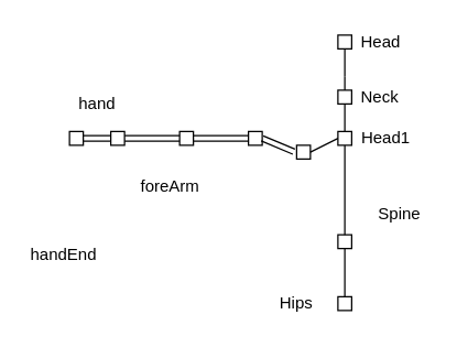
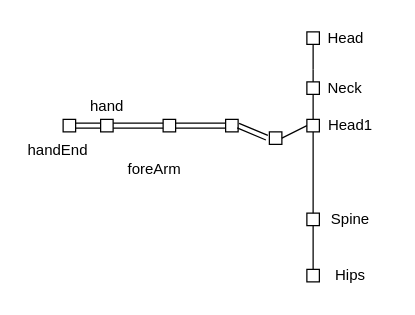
  <mxCell id="0" />
  <mxCell id="1" parent="0" />
  <mxCell id="2" value="" style="whiteSpace=wrap;html=1;aspect=fixed;" vertex="1" parent="1"><mxGeometry x="245" y="215" width="10" height="10" as="geometry" /></mxCell>
  <mxCell id="3" value="" style="whiteSpace=wrap;html=1;aspect=fixed;" vertex="1" parent="1"><mxGeometry x="245" y="170" width="10" height="10" as="geometry" /></mxCell>
  <mxCell id="4" value="" style="whiteSpace=wrap;html=1;aspect=fixed;" vertex="1" parent="1"><mxGeometry x="245" y="95" width="10" height="10" as="geometry" /></mxCell>
  <mxCell id="5" value="" style="endArrow=none;html=1;" edge="1" parent="1" source="10"><mxGeometry width="50" height="50" relative="1" as="geometry"><mxPoint x="250" y="95" as="sourcePoint" /><mxPoint x="250" y="55" as="targetPoint" /></mxGeometry></mxCell>
  <mxCell id="6" value="" style="whiteSpace=wrap;html=1;aspect=fixed;" vertex="1" parent="1"><mxGeometry x="215" y="105" width="10" height="10" as="geometry" /></mxCell>
  <mxCell id="7" value="" style="whiteSpace=wrap;html=1;aspect=fixed;" vertex="1" parent="1"><mxGeometry x="180" y="95" width="10" height="10" as="geometry" /></mxCell>
  <mxCell id="8" value="" style="endArrow=none;html=1;exitX=0.5;exitY=0;exitDx=0;exitDy=0;entryX=0.5;entryY=1;entryDx=0;entryDy=0;" edge="1" parent="1" source="3" target="4"><mxGeometry width="50" height="50" relative="1" as="geometry"><mxPoint x="249.5" y="155" as="sourcePoint" /><mxPoint x="249.5" y="115" as="targetPoint" /></mxGeometry></mxCell>
  <mxCell id="9" value="" style="endArrow=none;html=1;exitX=0.5;exitY=0;exitDx=0;exitDy=0;entryX=0.5;entryY=1;entryDx=0;entryDy=0;" edge="1" parent="1" source="2" target="3"><mxGeometry width="50" height="50" relative="1" as="geometry"><mxPoint x="260" y="185" as="sourcePoint" /><mxPoint x="259.5" y="125" as="targetPoint" /></mxGeometry></mxCell>
  <mxCell id="10" value="" style="whiteSpace=wrap;html=1;aspect=fixed;" vertex="1" parent="1"><mxGeometry x="245" y="65" width="10" height="10" as="geometry" /></mxCell>
  <mxCell id="11" value="" style="endArrow=none;html=1;" edge="1" parent="1" target="10"><mxGeometry width="50" height="50" relative="1" as="geometry"><mxPoint x="250" y="95" as="sourcePoint" /><mxPoint x="250" y="55" as="targetPoint" /></mxGeometry></mxCell>
  <mxCell id="12" value="" style="endArrow=none;html=1;" edge="1" parent="1"><mxGeometry width="50" height="50" relative="1" as="geometry"><mxPoint x="250" y="55" as="sourcePoint" /><mxPoint x="250" y="35" as="targetPoint" /></mxGeometry></mxCell>
  <mxCell id="13" value="" style="whiteSpace=wrap;html=1;aspect=fixed;" vertex="1" parent="1"><mxGeometry x="245" y="25" width="10" height="10" as="geometry" /></mxCell>
  <mxCell id="14" value="" style="shape=link;html=1;entryX=-0.2;entryY=0.467;entryDx=0;entryDy=0;exitX=1;exitY=0.5;exitDx=0;exitDy=0;strokeWidth=1;entryPerimeter=0;" edge="1" parent="1" source="7" target="6"><mxGeometry width="50" height="50" relative="1" as="geometry"><mxPoint x="235" y="120" as="sourcePoint" /><mxPoint x="255" y="110" as="targetPoint" /></mxGeometry></mxCell>
  <mxCell id="15" value="" style="endArrow=none;html=1;entryX=0;entryY=0.5;entryDx=0;entryDy=0;exitX=1;exitY=0.5;exitDx=0;exitDy=0;" edge="1" parent="1" source="6" target="4"><mxGeometry width="50" height="50" relative="1" as="geometry"><mxPoint x="260" y="105" as="sourcePoint" /><mxPoint x="260" y="85" as="targetPoint" /></mxGeometry></mxCell>
  <mxCell id="16" value="" style="whiteSpace=wrap;html=1;aspect=fixed;" vertex="1" parent="1"><mxGeometry x="130" y="95" width="10" height="10" as="geometry" /></mxCell>
  <mxCell id="17" value="" style="whiteSpace=wrap;html=1;aspect=fixed;" vertex="1" parent="1"><mxGeometry x="80" y="95" width="10" height="10" as="geometry" /></mxCell>
  <mxCell id="18" value="" style="whiteSpace=wrap;html=1;aspect=fixed;" vertex="1" parent="1"><mxGeometry x="50" y="95" width="10" height="10" as="geometry" /></mxCell>
  <mxCell id="19" value="" style="shape=link;html=1;entryX=0;entryY=0.5;entryDx=0;entryDy=0;exitX=1;exitY=0.5;exitDx=0;exitDy=0;strokeWidth=1;" edge="1" parent="1" source="16" target="7"><mxGeometry width="50" height="50" relative="1" as="geometry"><mxPoint x="200" y="110" as="sourcePoint" /><mxPoint x="223" y="119.667" as="targetPoint" /></mxGeometry></mxCell>
  <mxCell id="20" value="" style="shape=link;html=1;entryX=0;entryY=0.5;entryDx=0;entryDy=0;exitX=1;exitY=0.5;exitDx=0;exitDy=0;strokeWidth=1;" edge="1" parent="1" source="17" target="16"><mxGeometry width="50" height="50" relative="1" as="geometry"><mxPoint x="150" y="110" as="sourcePoint" /><mxPoint x="190" y="110" as="targetPoint" /></mxGeometry></mxCell>
  <mxCell id="21" value="" style="shape=link;html=1;entryX=0;entryY=0.5;entryDx=0;entryDy=0;strokeWidth=1;" edge="1" parent="1" source="18" target="17"><mxGeometry width="50" height="50" relative="1" as="geometry"><mxPoint x="100" y="110" as="sourcePoint" /><mxPoint x="140" y="110" as="targetPoint" /></mxGeometry></mxCell>
- <mxCell id="22" value="Hips" style="text;html=1;strokeColor=none;fillColor=none;align=center;verticalAlign=middle;whiteSpace=wrap;rounded=0;" vertex="1" parent="1"><mxGeometry x="195" y="210" width="40" height="20" as="geometry" /></mxCell>
- <mxCell id="23" value="Spine" style="text;html=1;strokeColor=none;fillColor=none;align=center;verticalAlign=middle;whiteSpace=wrap;rounded=0;" vertex="1" parent="1"><mxGeometry x="270" y="145" width="40" height="20" as="geometry" /></mxCell>
+ <mxCell id="22" value="Hips" style="text;html=1;strokeColor=none;fillColor=none;align=center;verticalAlign=middle;whiteSpace=wrap;rounded=0;" vertex="1" parent="1"><mxGeometry x="260" y="210" width="40" height="20" as="geometry" /></mxCell>
+ <mxCell id="23" value="Spine" style="text;html=1;strokeColor=none;fillColor=none;align=center;verticalAlign=middle;whiteSpace=wrap;rounded=0;" vertex="1" parent="1"><mxGeometry x="260" y="165" width="40" height="20" as="geometry" /></mxCell>
  <mxCell id="24" value="Head1" style="text;html=1;strokeColor=none;fillColor=none;align=center;verticalAlign=middle;whiteSpace=wrap;rounded=0;" vertex="1" parent="1"><mxGeometry x="260" y="90" width="40" height="20" as="geometry" /></mxCell>
  <mxCell id="25" value="Neck" style="text;html=1;resizable=0;points=[];autosize=1;align=left;verticalAlign=top;spacingTop=-4;" vertex="1" parent="1"><mxGeometry x="260" y="60" width="40" height="20" as="geometry" /></mxCell>
  <mxCell id="26" value="Head" style="text;html=1;resizable=0;points=[];autosize=1;align=left;verticalAlign=top;spacingTop=-4;" vertex="1" parent="1"><mxGeometry x="260" y="20" width="50" height="20" as="geometry" /></mxCell>
  <mxCell id="27" value="foreArm" style="text;html=1;resizable=0;points=[];autosize=1;align=left;verticalAlign=top;spacingTop=-4;" vertex="1" parent="1"><mxGeometry x="100" y="125" width="60" height="20" as="geometry" /></mxCell>
- <mxCell id="28" value="hand" style="text;html=1;resizable=0;points=[];autosize=1;align=left;verticalAlign=top;spacingTop=-4;" vertex="1" parent="1"><mxGeometry x="55" y="65" width="40" height="20" as="geometry" /></mxCell>
- <mxCell id="29" value="handEnd" style="text;html=1;resizable=0;points=[];autosize=1;align=left;verticalAlign=top;spacingTop=-4;" vertex="1" parent="1"><mxGeometry x="20" y="175" width="70" height="20" as="geometry" /></mxCell>
+ <mxCell id="28" value="hand" style="text;html=1;resizable=0;points=[];autosize=1;align=left;verticalAlign=top;spacingTop=-4;" vertex="1" parent="1"><mxGeometry x="70" y="75" width="40" height="20" as="geometry" /></mxCell>
+ <mxCell id="29" value="handEnd" style="text;html=1;resizable=0;points=[];autosize=1;align=left;verticalAlign=top;spacingTop=-4;" vertex="1" parent="1"><mxGeometry x="20" y="110" width="70" height="20" as="geometry" /></mxCell>
